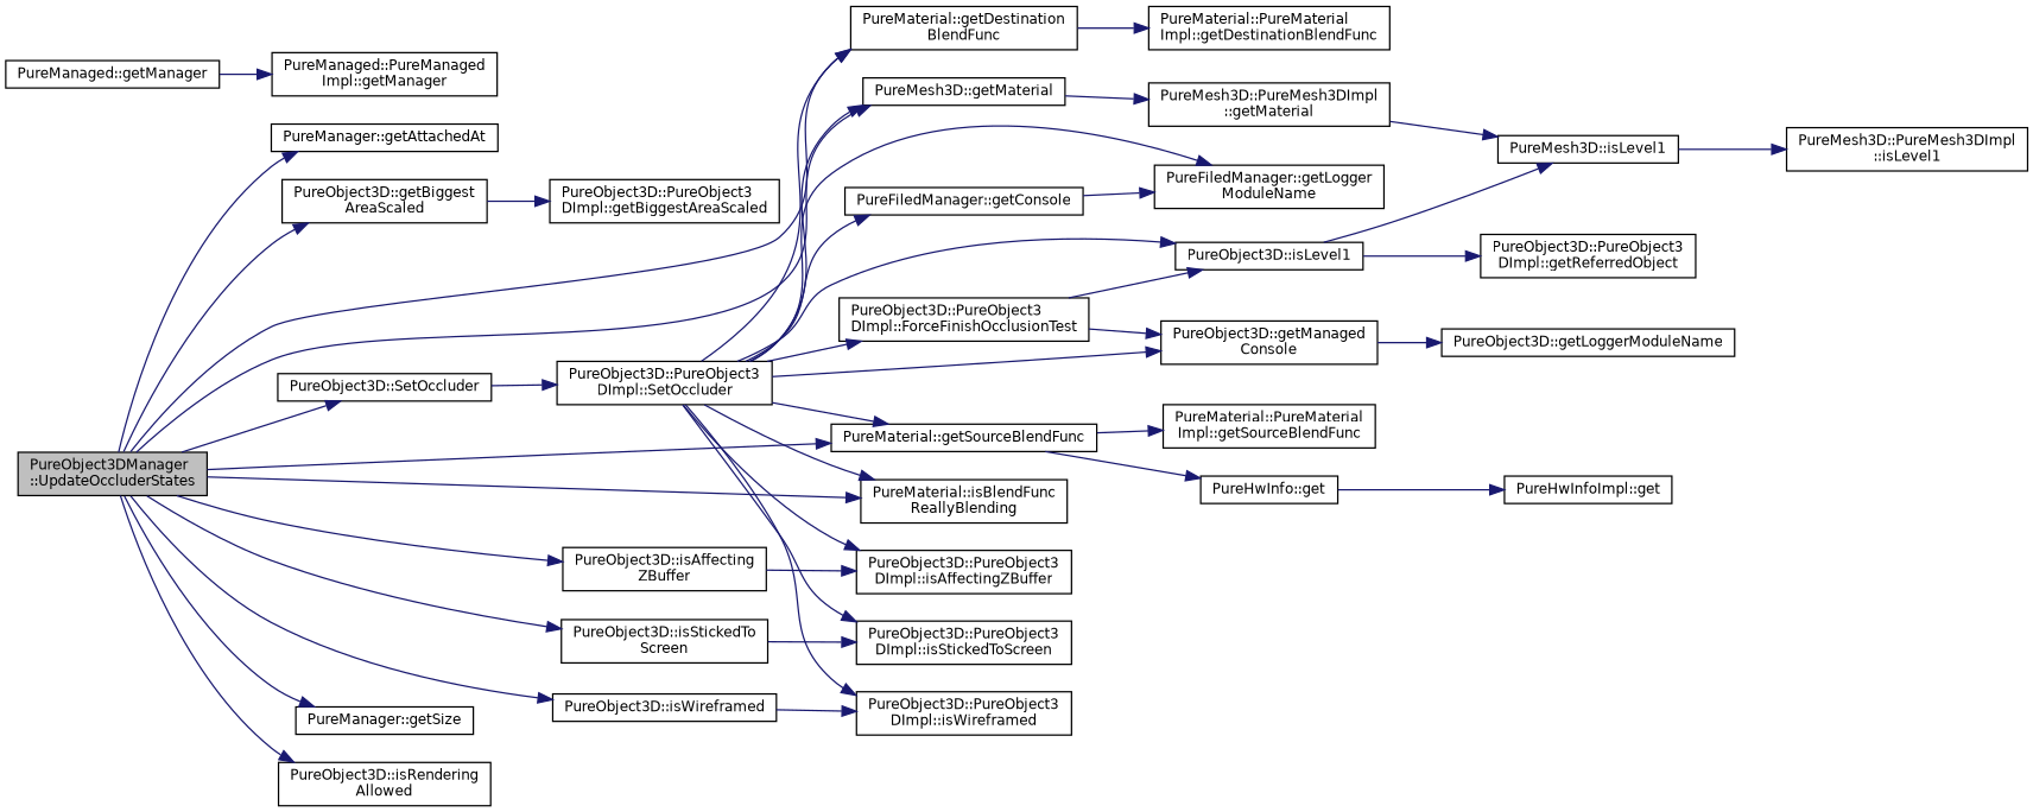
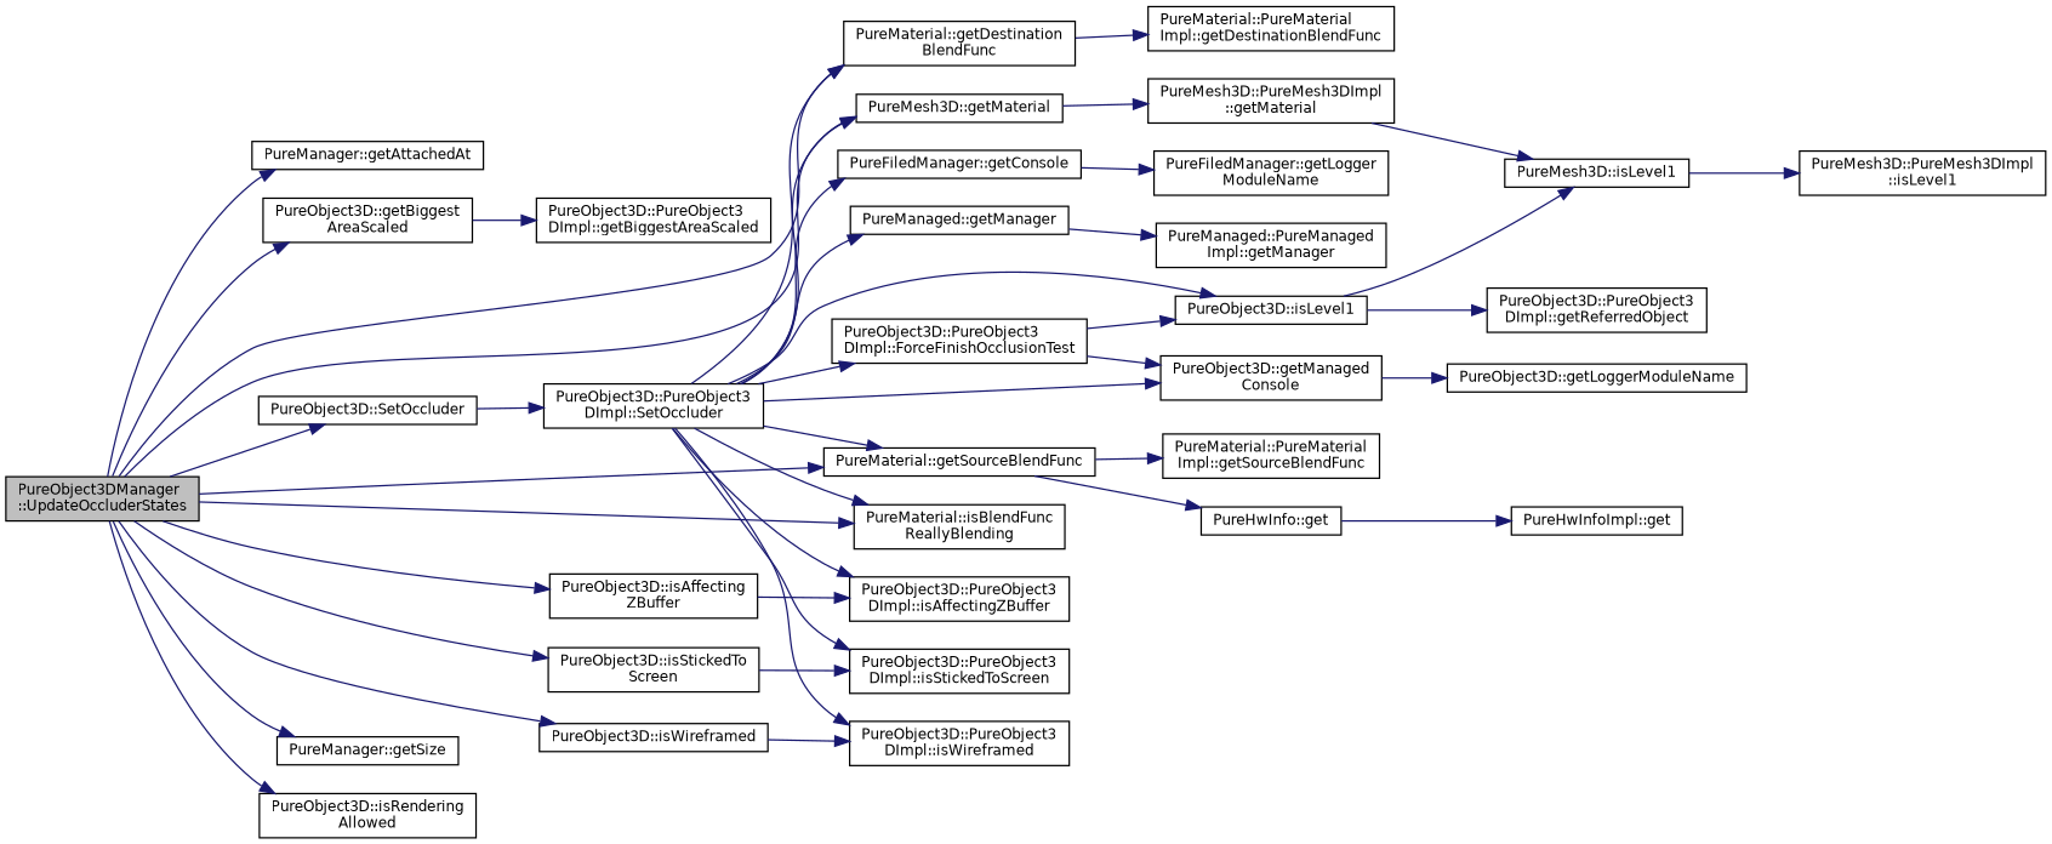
  digraph {
    fontname="DejaVu Sans"
    rankdir=LR
    node [color=black fillcolor=white fontname="DejaVu Sans" fontsize=10 shape=record style=filled]
    edge [color=midnightblue fontname="DejaVu Sans" fontsize=10 labelfontname=Helvetica labelfontsize=10 style=solid]
    n1 [fillcolor=grey75 fontcolor=black height=0.2 label="PureObject3DManager\l::UpdateOccluderStates" width=0.4]
    n2 [height=0.2 label="PureManager::getAttachedAt" width=0.4]
    n3 [height=0.2 label="PureObject3D::getBiggest\lAreaScaled" width=0.4]
    n4 [height=0.2 label="PureMaterial::getDestination\lBlendFunc" width=0.4]
    n5 [height=0.2 label="PureMesh3D::getMaterial" width=0.4]
    n6 [height=0.2 label="PureManager::getSize" width=0.4]
    n7 [height=0.2 label="PureMaterial::getSourceBlendFunc" width=0.4]
    n8 [height=0.2 label="PureObject3D::isAffecting\lZBuffer" width=0.4]
    n9 [height=0.2 label="PureMaterial::isBlendFunc\lReallyBlending" width=0.4]
    n10 [height=0.2 label="PureObject3D::isRendering\lAllowed" width=0.4]
    n11 [height=0.2 label="PureObject3D::isStickedTo\lScreen" width=0.4]
    n12 [height=0.2 label="PureObject3D::isWireframed" width=0.4]
    n13 [height=0.2 label="PureObject3D::SetOccluder" width=0.4]
    n14 [height=0.2 label="PureObject3D::PureObject3\lDImpl::getBiggestAreaScaled" width=0.4]
    n15 [height=0.2 label="PureMaterial::PureMaterial\lImpl::getDestinationBlendFunc" width=0.4]
    n16 [height=0.2 label="PureMesh3D::PureMesh3DImpl\l::getMaterial" width=0.4]
    n17 [height=0.2 label="PureMaterial::PureMaterial\lImpl::getSourceBlendFunc" width=0.4]
    n18 [height=0.2 label="PureHwInfo::get" width=0.4]
    n19 [height=0.2 label="PureObject3D::PureObject3\lDImpl::isAffectingZBuffer" width=0.4]
    n20 [height=0.2 label="PureObject3D::PureObject3\lDImpl::isStickedToScreen" width=0.4]
    n21 [height=0.2 label="PureObject3D::PureObject3\lDImpl::isWireframed" width=0.4]
    n22 [height=0.2 label="PureObject3D::PureObject3\lDImpl::SetOccluder" width=0.4]
    n23 [height=0.2 label="PureMesh3D::isLevel1" width=0.4]
    n24 [height=0.2 label="PureMesh3D::PureMesh3DImpl\l::isLevel1" width=0.4]
    n25 [height=0.2 label="PureObject3D::PureObject3\lDImpl::ForceFinishOcclusionTest" width=0.4]
    n26 [height=0.2 label="PureObject3D::getManaged\lConsole" width=0.4]
    n27 [height=0.2 label="PureObject3D::isLevel1" width=0.4]
    n28 [height=0.2 label="PureFiledManager::getConsole" width=0.4]
    n29 [height=0.2 label="PureManaged::getManager" width=0.4]
    n30 [height=0.2 label="PureObject3D::getLoggerModuleName" width=0.4]
    n31 [height=0.2 label="PureObject3D::PureObject3\lDImpl::getReferredObject" width=0.4]
    n32 [height=0.2 label="PureFiledManager::getLogger\lModuleName" width=0.4]
    n33 [height=0.2 label="PureManaged::PureManaged\lImpl::getManager" width=0.4]
    n34 [height=0.2 label="PureHwInfoImpl::get" width=0.4]
    n1 -> n2
    n1 -> n3
    n1 -> n4
    n1 -> n5
    n1 -> n6
    n1 -> n7
    n1 -> n8
    n1 -> n9
    n1 -> n10
    n1 -> n11
    n1 -> n12
    n1 -> n13
    n3 -> n14
    n4 -> n15
    n5 -> n16
    n7 -> n17
    n7 -> n18
    n8 -> n19
    n11 -> n20
    n12 -> n21
    n13 -> n22
    n16 -> n23
    n18 -> n34
    n22 -> n4
    n22 -> n5
    n22 -> n7
    n22 -> n9
    n22 -> n19
    n22 -> n20
    n22 -> n21
    n22 -> n25
    n22 -> n26
    n22 -> n27
    n22 -> n28
-   n22 -> n32
+   n22 -> n29
    n23 -> n24
    n25 -> n26
    n25 -> n27
    n26 -> n30
    n27 -> n23
    n27 -> n31
    n28 -> n32
    n29 -> n33
  }
